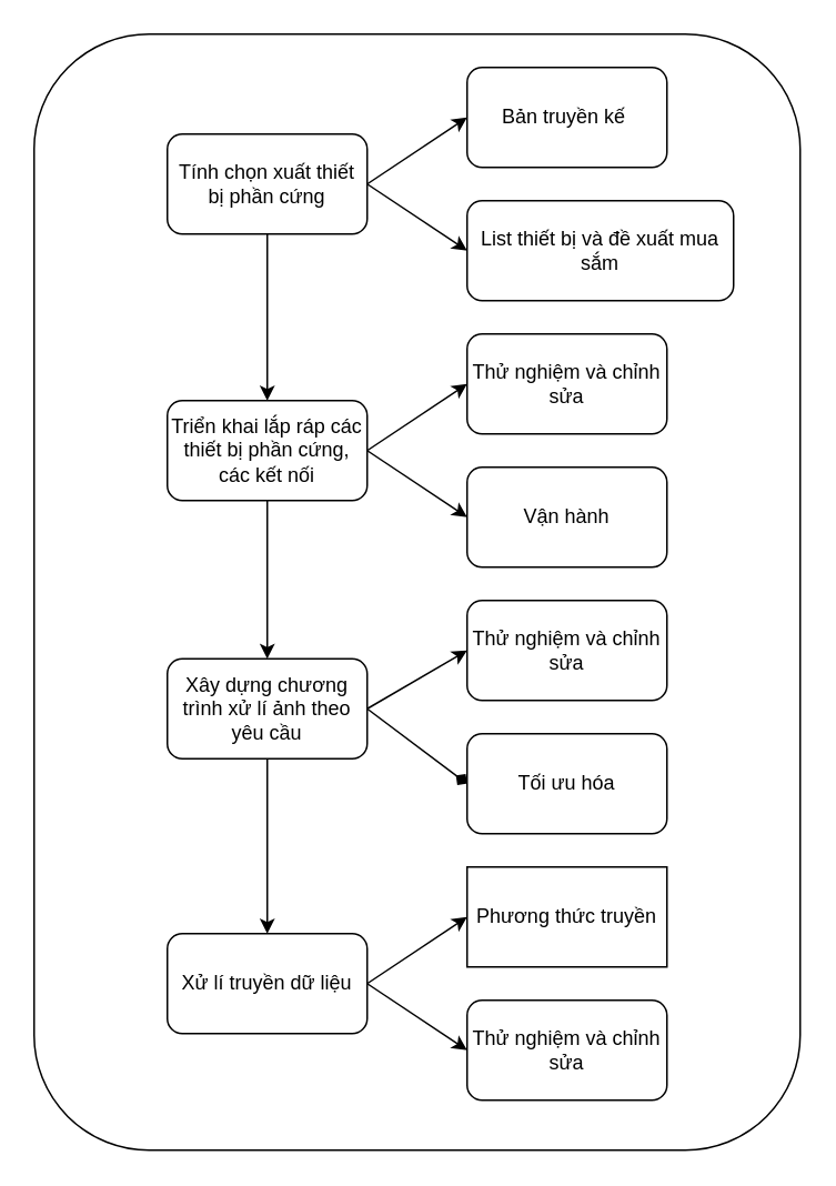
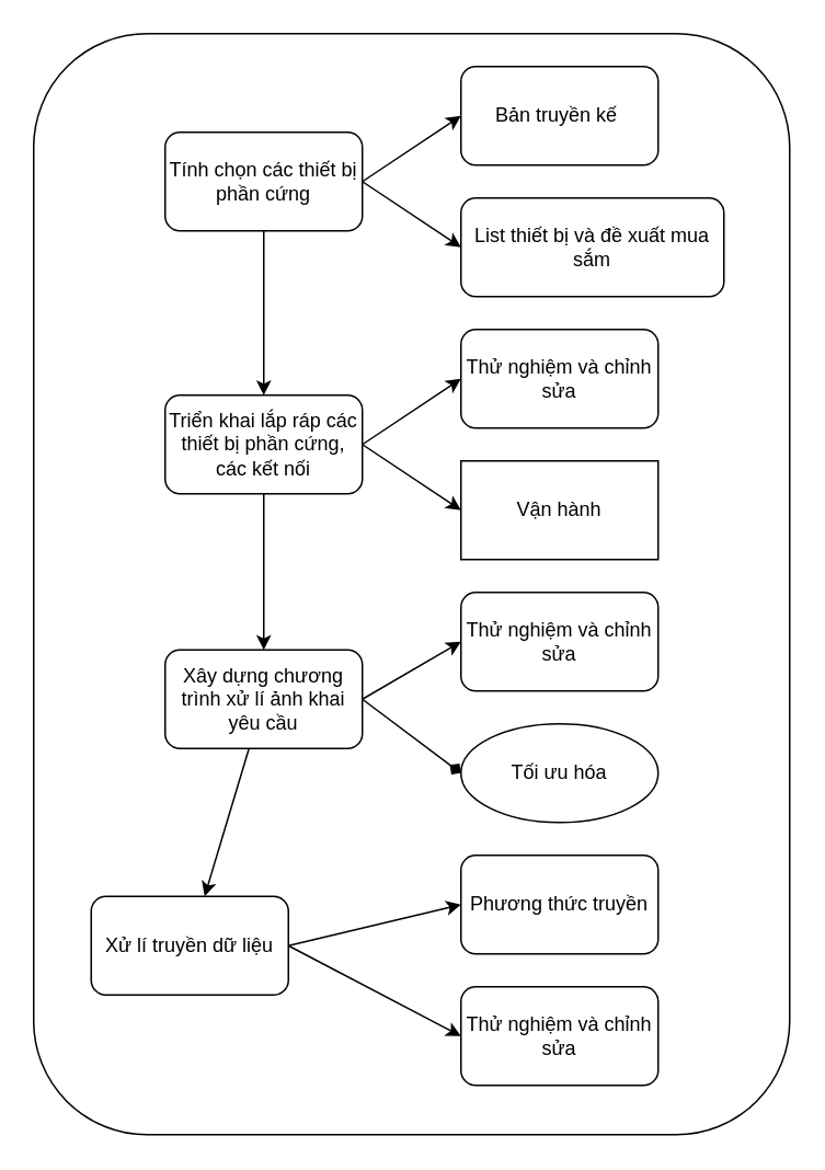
  <mxCell id="0" />
  <mxCell id="1" parent="0" />
  <mxCell id="2" value="" style="rounded=1;whiteSpace=wrap;html=1;" vertex="1" parent="1"><mxGeometry x="20" y="20" width="460" height="670" as="geometry" /></mxCell>
  <mxCell id="3" value="" style="edgeStyle=none;html=1;" edge="1" parent="1" source="6" target="10"><mxGeometry relative="1" as="geometry" /></mxCell>
  <mxCell id="4" style="edgeStyle=none;html=1;exitX=1;exitY=0.5;exitDx=0;exitDy=0;entryX=0;entryY=0.5;entryDx=0;entryDy=0;" edge="1" parent="1" source="6" target="18"><mxGeometry relative="1" as="geometry" /></mxCell>
  <mxCell id="5" style="edgeStyle=none;html=1;exitX=1;exitY=0.5;exitDx=0;exitDy=0;entryX=0;entryY=0.5;entryDx=0;entryDy=0;" edge="1" parent="1" source="6" target="19"><mxGeometry relative="1" as="geometry" /></mxCell>
- <mxCell id="6" value="Tính chọn xuất thiết bị phần cứng" style="rounded=1;whiteSpace=wrap;html=1;" vertex="1" parent="1"><mxGeometry x="100" y="80" width="120" height="60" as="geometry" /></mxCell>
+ <mxCell id="6" value="Tính chọn các thiết bị phần cứng" style="rounded=1;whiteSpace=wrap;html=1;" vertex="1" parent="1"><mxGeometry x="100" y="80" width="120" height="60" as="geometry" /></mxCell>
  <mxCell id="7" value="" style="edgeStyle=none;html=1;" edge="1" parent="1" source="10" target="14"><mxGeometry relative="1" as="geometry" /></mxCell>
  <mxCell id="8" style="edgeStyle=none;html=1;exitX=1;exitY=0.5;exitDx=0;exitDy=0;entryX=0;entryY=0.5;entryDx=0;entryDy=0;" edge="1" parent="1" source="10" target="20"><mxGeometry relative="1" as="geometry" /></mxCell>
  <mxCell id="9" style="edgeStyle=none;html=1;exitX=1;exitY=0.5;exitDx=0;exitDy=0;entryX=0;entryY=0.5;entryDx=0;entryDy=0;" edge="1" parent="1" source="10" target="21"><mxGeometry relative="1" as="geometry" /></mxCell>
  <mxCell id="10" value="Triển khai lắp ráp các thiết bị phần cứng, các kết nối" style="rounded=1;whiteSpace=wrap;html=1;" vertex="1" parent="1"><mxGeometry x="100" y="240" width="120" height="60" as="geometry" /></mxCell>
  <mxCell id="11" value="" style="edgeStyle=none;html=1;" edge="1" parent="1" source="14" target="17"><mxGeometry relative="1" as="geometry" /></mxCell>
  <mxCell id="12" style="edgeStyle=none;html=1;exitX=1;exitY=0.5;exitDx=0;exitDy=0;entryX=0;entryY=0.5;entryDx=0;entryDy=0;" edge="1" parent="1" source="14" target="22"><mxGeometry relative="1" as="geometry" /></mxCell>
  <mxCell id="13" style="edgeStyle=none;html=1;exitX=1;exitY=0.5;exitDx=0;exitDy=0;entryX=0;entryY=0.5;entryDx=0;entryDy=0;endArrow=diamond;" edge="1" parent="1" source="14" target="23"><mxGeometry relative="1" as="geometry" /></mxCell>
- <mxCell id="14" value="Xây dựng chương trình xử lí ảnh theo yêu cầu" style="rounded=1;whiteSpace=wrap;html=1;" vertex="1" parent="1"><mxGeometry x="100" y="395" width="120" height="60" as="geometry" /></mxCell>
+ <mxCell id="14" value="Xây dựng chương trình xử lí ảnh khai yêu cầu" style="rounded=1;whiteSpace=wrap;html=1;" vertex="1" parent="1"><mxGeometry x="100" y="395" width="120" height="60" as="geometry" /></mxCell>
  <mxCell id="15" style="edgeStyle=none;html=1;exitX=1;exitY=0.5;exitDx=0;exitDy=0;entryX=0;entryY=0.5;entryDx=0;entryDy=0;" edge="1" parent="1" source="17" target="24"><mxGeometry relative="1" as="geometry" /></mxCell>
  <mxCell id="16" style="edgeStyle=none;html=1;exitX=1;exitY=0.5;exitDx=0;exitDy=0;entryX=0;entryY=0.5;entryDx=0;entryDy=0;" edge="1" parent="1" source="17" target="25"><mxGeometry relative="1" as="geometry" /></mxCell>
- <mxCell id="17" value="Xử lí truyền dữ liệu" style="rounded=1;whiteSpace=wrap;html=1;" vertex="1" parent="1"><mxGeometry x="100" y="560" width="120" height="60" as="geometry" /></mxCell>
+ <mxCell id="17" value="Xử lí truyền dữ liệu" style="rounded=1;whiteSpace=wrap;html=1;" vertex="1" parent="1"><mxGeometry x="55" y="545" width="120" height="60" as="geometry" /></mxCell>
  <mxCell id="18" value="Bản truyền kế&amp;nbsp;" style="rounded=1;whiteSpace=wrap;html=1;" vertex="1" parent="1"><mxGeometry x="280" y="40" width="120" height="60" as="geometry" /></mxCell>
  <mxCell id="19" value="List thiết bị và đề xuất mua sắm" style="rounded=1;whiteSpace=wrap;html=1;" vertex="1" parent="1"><mxGeometry x="280" y="120" width="160" height="60" as="geometry" /></mxCell>
  <mxCell id="20" value="Thử nghiệm và chỉnh sửa" style="rounded=1;whiteSpace=wrap;html=1;" vertex="1" parent="1"><mxGeometry x="280" y="200" width="120" height="60" as="geometry" /></mxCell>
- <mxCell id="21" value="Vận hành" style="rounded=1;whiteSpace=wrap;html=1;" vertex="1" parent="1"><mxGeometry x="280" y="280" width="120" height="60" as="geometry" /></mxCell>
+ <mxCell id="21" value="Vận hành" style="whiteSpace=wrap;html=1;rounded=0;" vertex="1" parent="1"><mxGeometry x="280" y="280" width="120" height="60" as="geometry" /></mxCell>
  <mxCell id="22" value="Thử nghiệm và chỉnh sửa" style="rounded=1;whiteSpace=wrap;html=1;" vertex="1" parent="1"><mxGeometry x="280" y="360" width="120" height="60" as="geometry" /></mxCell>
- <mxCell id="23" value="Tối ưu hóa" style="rounded=1;whiteSpace=wrap;html=1;" vertex="1" parent="1"><mxGeometry x="280" y="440" width="120" height="60" as="geometry" /></mxCell>
- <mxCell id="24" value="Phương thức truyền" style="whiteSpace=wrap;html=1;rounded=0;" vertex="1" parent="1"><mxGeometry x="280" y="520" width="120" height="60" as="geometry" /></mxCell>
+ <mxCell id="23" value="Tối ưu hóa" style="ellipse;whiteSpace=wrap;html=1;" vertex="1" parent="1"><mxGeometry x="280" y="440" width="120" height="60" as="geometry" /></mxCell>
+ <mxCell id="24" value="Phương thức truyền" style="rounded=1;whiteSpace=wrap;html=1;" vertex="1" parent="1"><mxGeometry x="280" y="520" width="120" height="60" as="geometry" /></mxCell>
  <mxCell id="25" value="Thử nghiệm và chỉnh sửa" style="rounded=1;whiteSpace=wrap;html=1;" vertex="1" parent="1"><mxGeometry x="280" y="600" width="120" height="60" as="geometry" /></mxCell>
